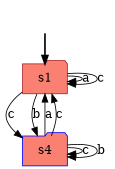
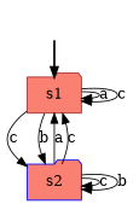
  digraph {
    node [style=filled fillcolor=salmon shape=folder]
    fake0 [style=invisible fillcolor="" shape=""]
    s1 [root=true color=brown]
-   s2 [color=blue label=s4]
+   s2 [color=blue]
    fake0 -> s1 [style=bold]
    s1 -> s1 [label=a]
    s1 -> s1 [label=c]
    s1 -> s2 [label=c]
    s1 -> s2 [label=b]
    s2 -> s1 [label=a]
    s2 -> s1 [label=c]
    s2 -> s2 [label=c]
    s2 -> s2 [label=b]
  }
